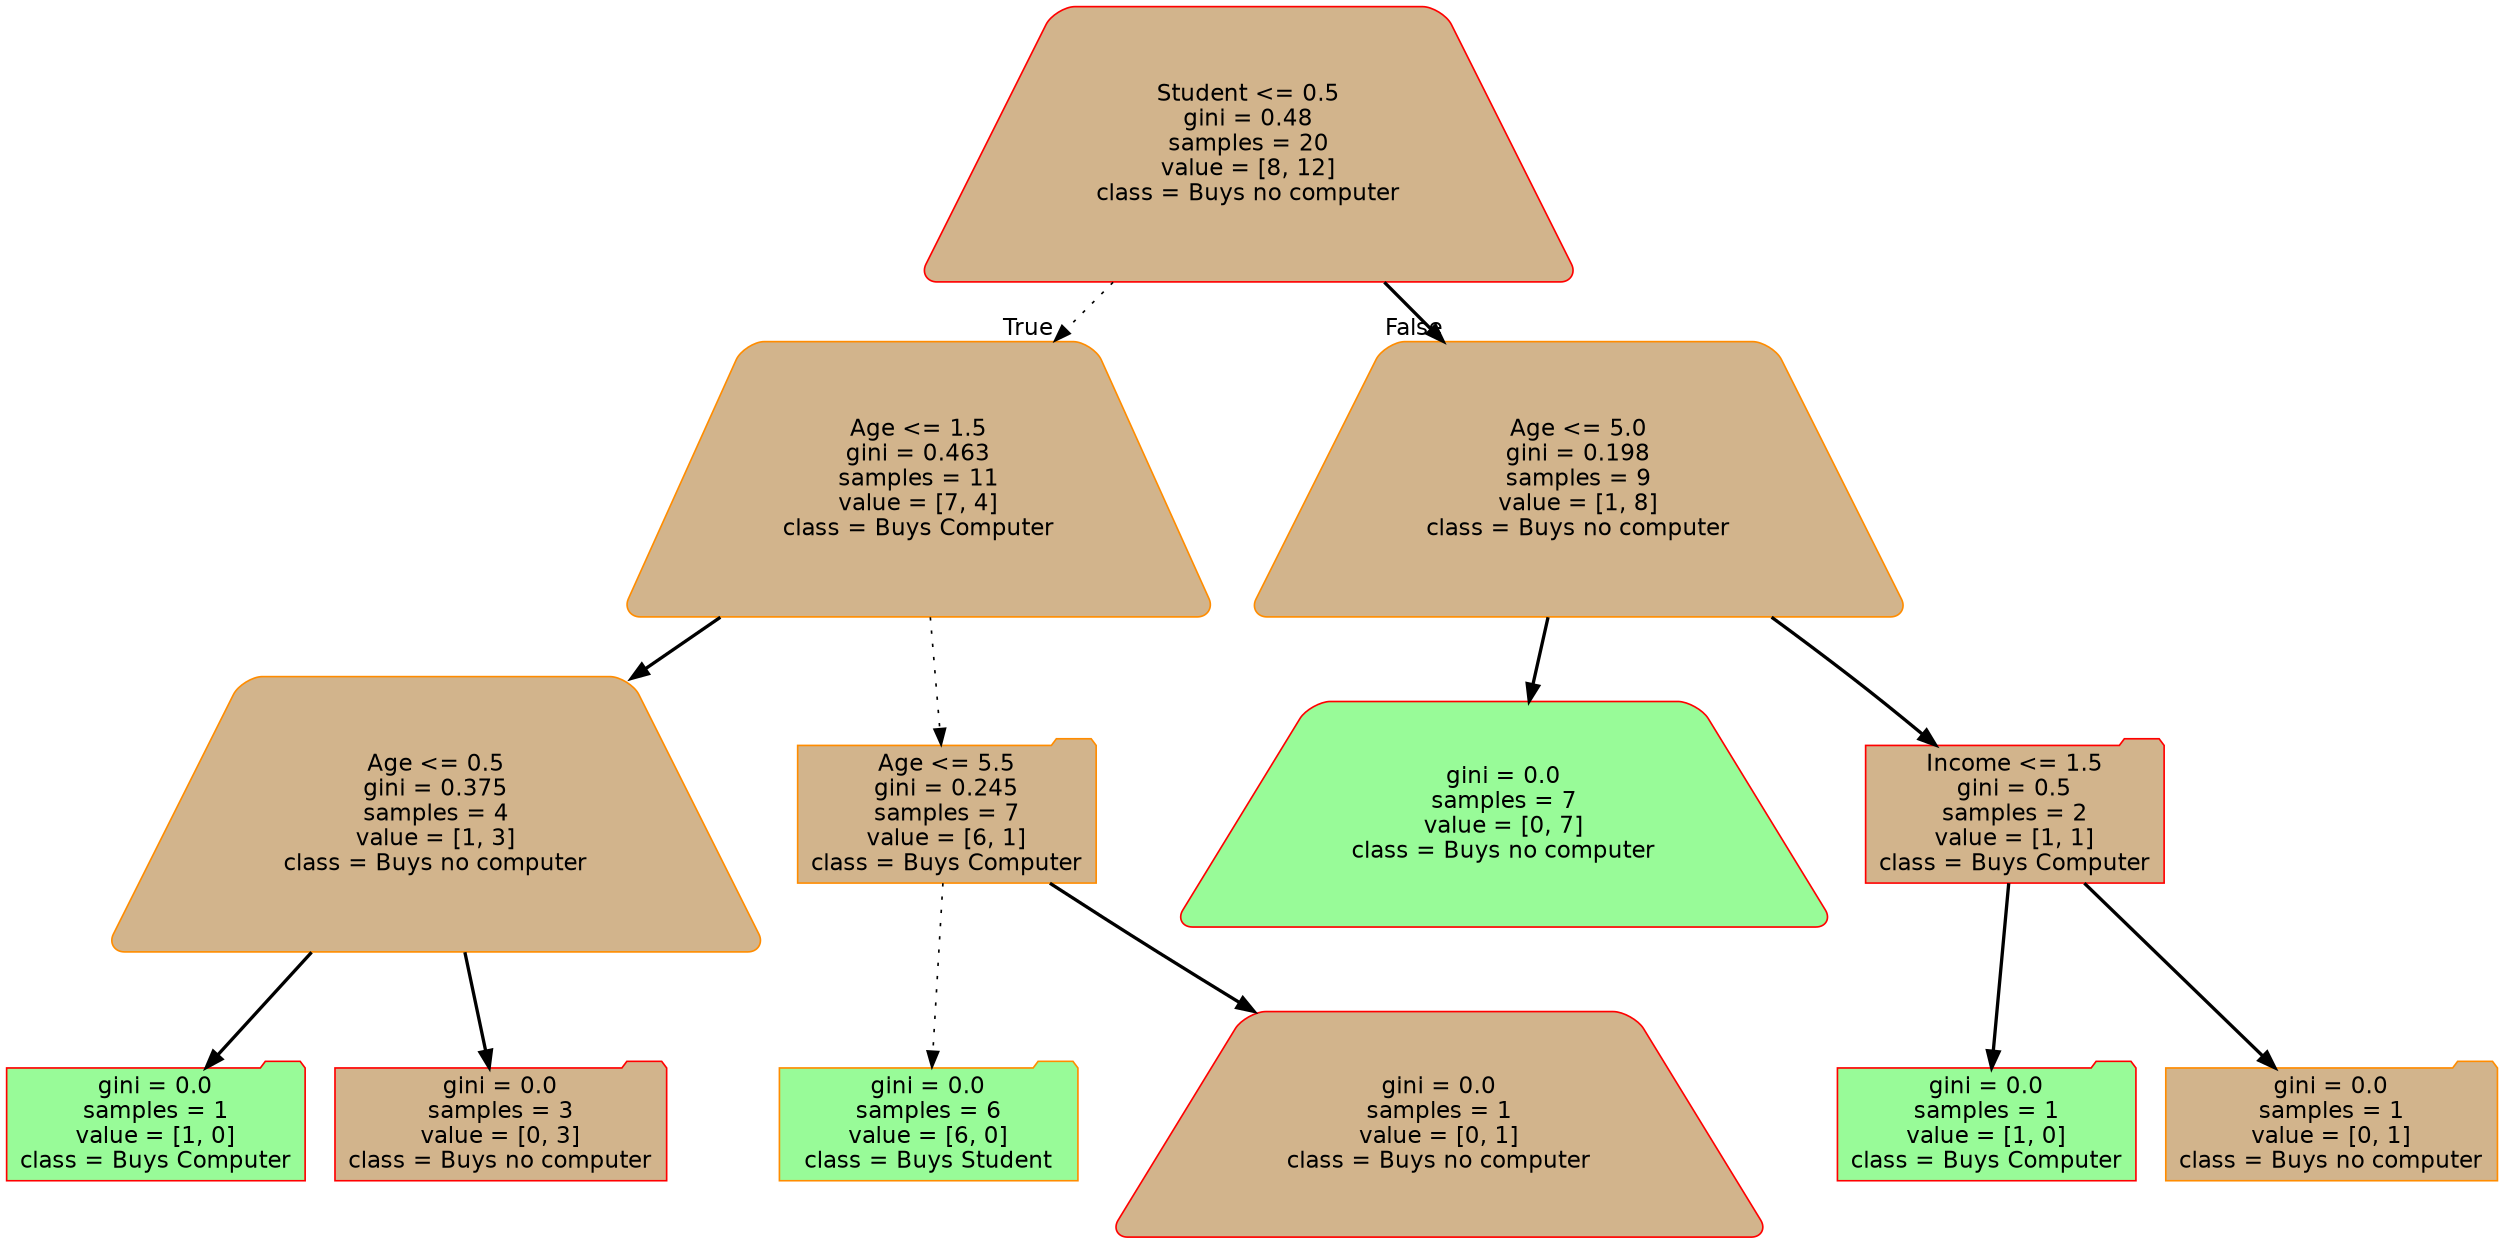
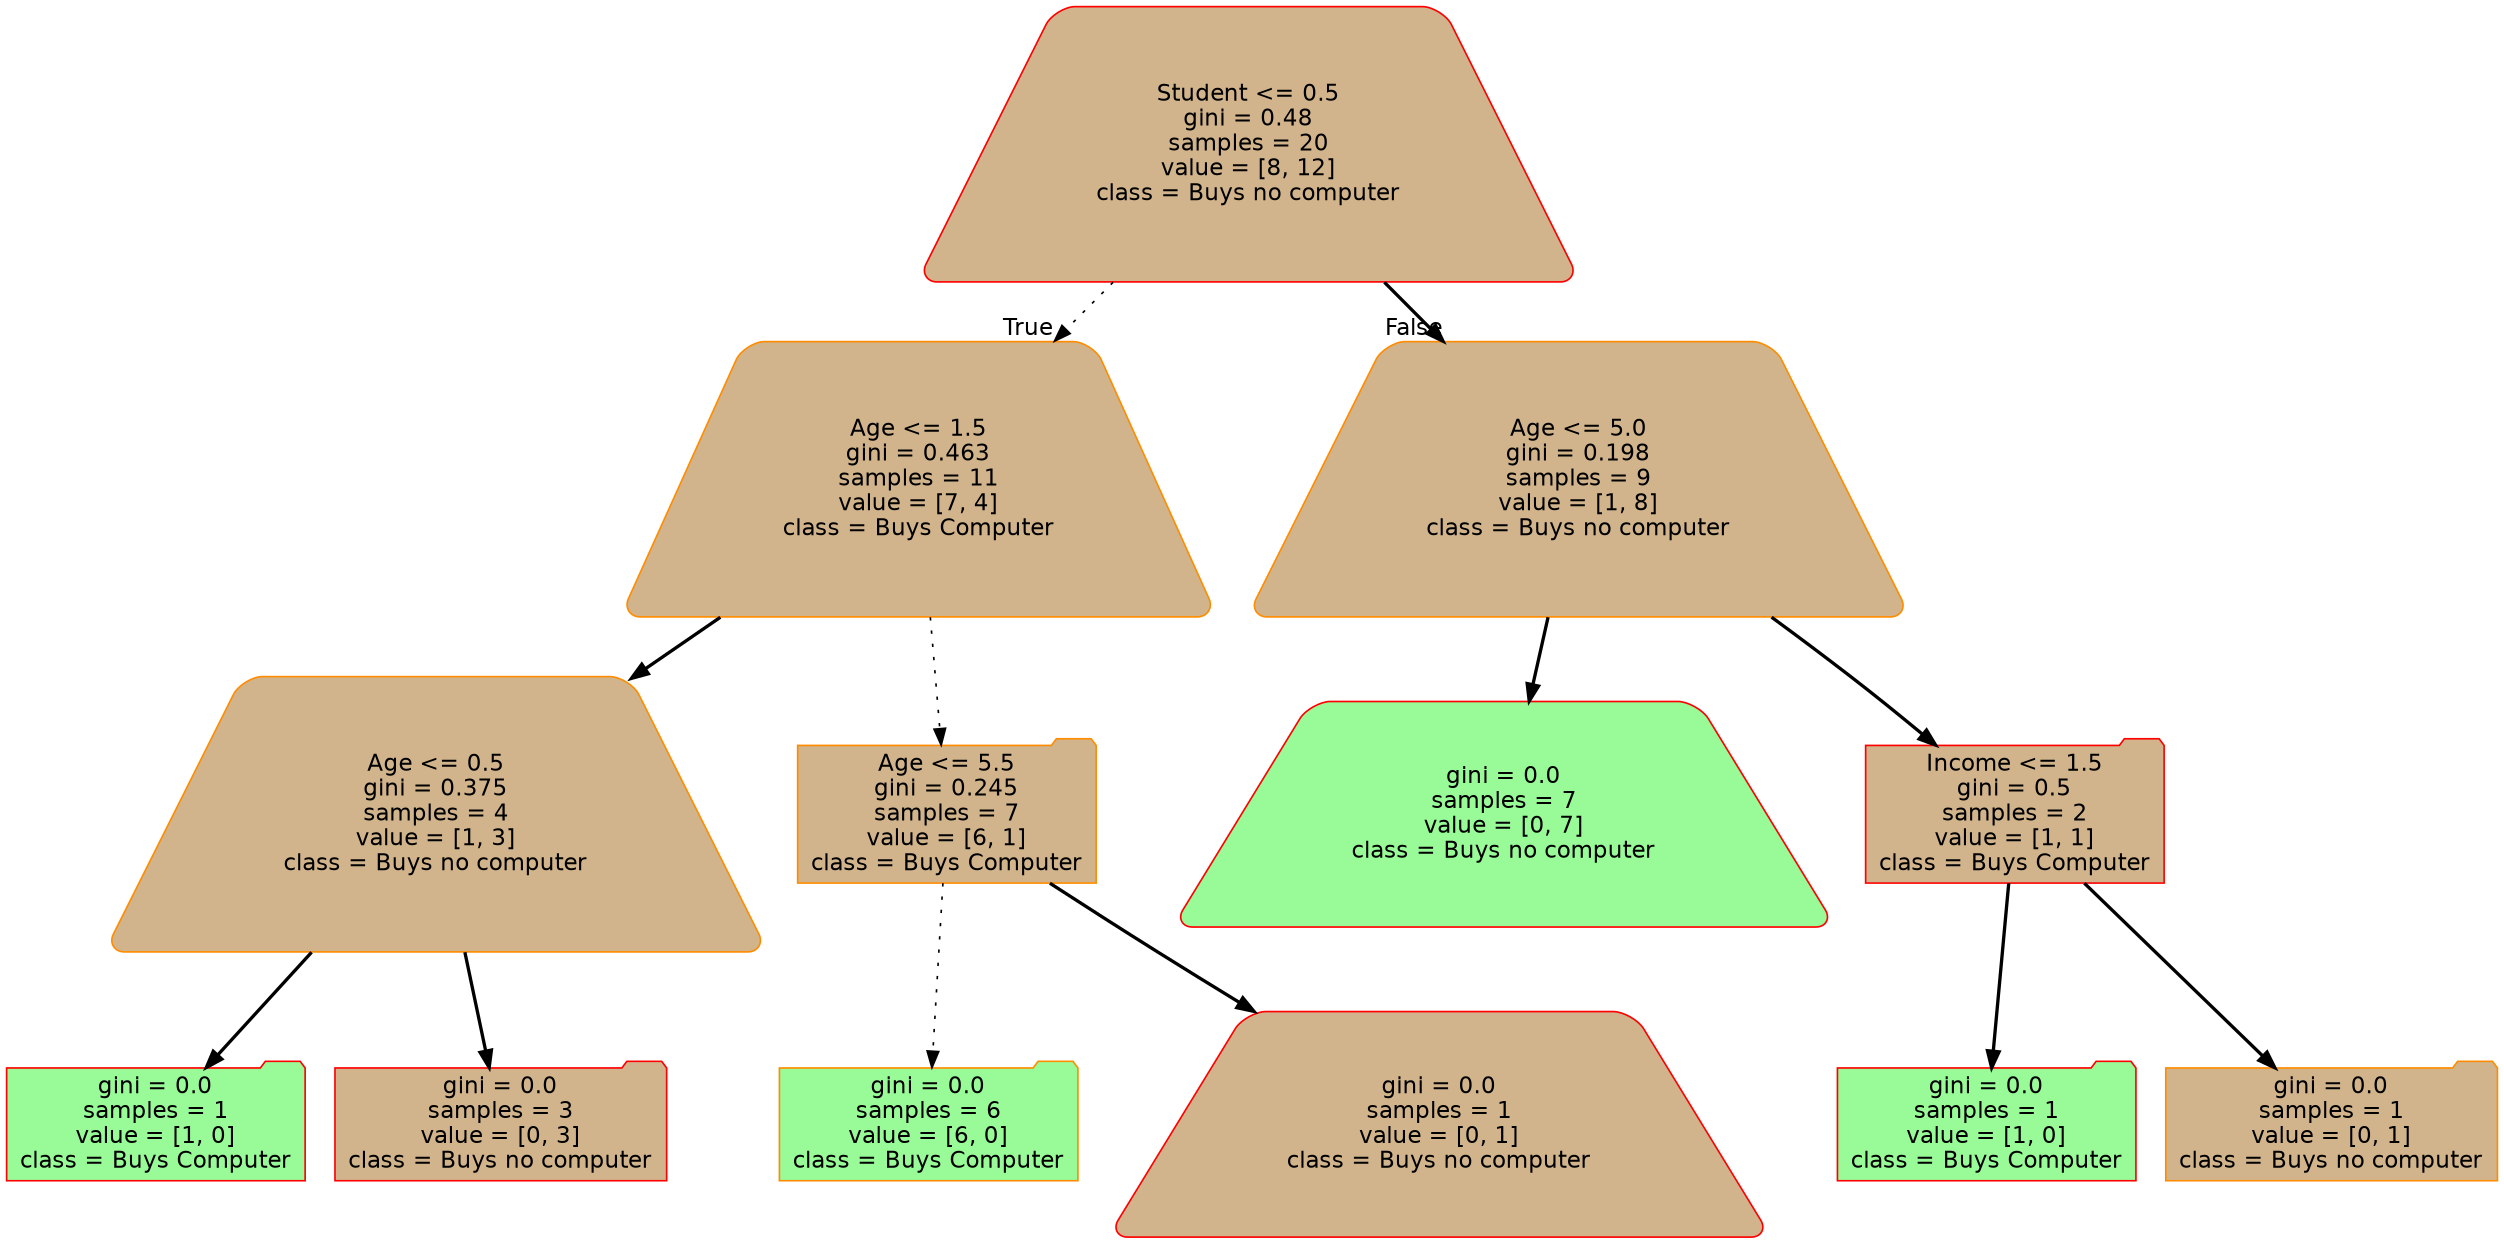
  digraph {
    node [color=red fillcolor=tan fontname=helvetica shape=folder style="filled, rounded"]
    edge [fontname=helvetica style=bold]
    n1 [label="Student <= 0.5\ngini = 0.48\nsamples = 20\nvalue = [8, 12]\nclass = Buys no computer" shape=trapezium]
    n2 [color=darkorange label="Age <= 1.5\ngini = 0.463\nsamples = 11\nvalue = [7, 4]\nclass = Buys Computer" shape=trapezium]
    n3 [color=darkorange label="Age <= 5.0\ngini = 0.198\nsamples = 9\nvalue = [1, 8]\nclass = Buys no computer" shape=trapezium]
    n4 [color=darkorange label="Age <= 0.5\ngini = 0.375\nsamples = 4\nvalue = [1, 3]\nclass = Buys no computer" shape=trapezium]
    n5 [color=darkorange label="Age <= 5.5\ngini = 0.245\nsamples = 7\nvalue = [6, 1]\nclass = Buys Computer"]
    n6 [fillcolor=palegreen label="gini = 0.0\nsamples = 1\nvalue = [1, 0]\nclass = Buys Computer"]
    n7 [label="gini = 0.0\nsamples = 3\nvalue = [0, 3]\nclass = Buys no computer"]
-   n8 [color=darkorange fillcolor=palegreen label="gini = 0.0\nsamples = 6\nvalue = [6, 0]\nclass = Buys Student"]
+   n8 [color=darkorange fillcolor=palegreen label="gini = 0.0\nsamples = 6\nvalue = [6, 0]\nclass = Buys Computer"]
    n9 [label="gini = 0.0\nsamples = 1\nvalue = [0, 1]\nclass = Buys no computer" shape=trapezium]
    n10 [fillcolor=palegreen label="gini = 0.0\nsamples = 7\nvalue = [0, 7]\nclass = Buys no computer" shape=trapezium]
    n11 [label="Income <= 1.5\ngini = 0.5\nsamples = 2\nvalue = [1, 1]\nclass = Buys Computer"]
    n12 [fillcolor=palegreen label="gini = 0.0\nsamples = 1\nvalue = [1, 0]\nclass = Buys Computer"]
    n13 [color=darkorange label="gini = 0.0\nsamples = 1\nvalue = [0, 1]\nclass = Buys no computer"]
    n1 -> n2 [headlabel=True labelangle=45 labeldistance=2.5 style=dotted]
    n1 -> n3 [headlabel=False labelangle=-45 labeldistance=2.5]
    n2 -> n4
    n2 -> n5 [style=dotted]
    n3 -> n10
    n3 -> n11
    n4 -> n6
    n4 -> n7
    n5 -> n8 [style=dotted]
    n5 -> n9
    n11 -> n12
    n11 -> n13
  }
